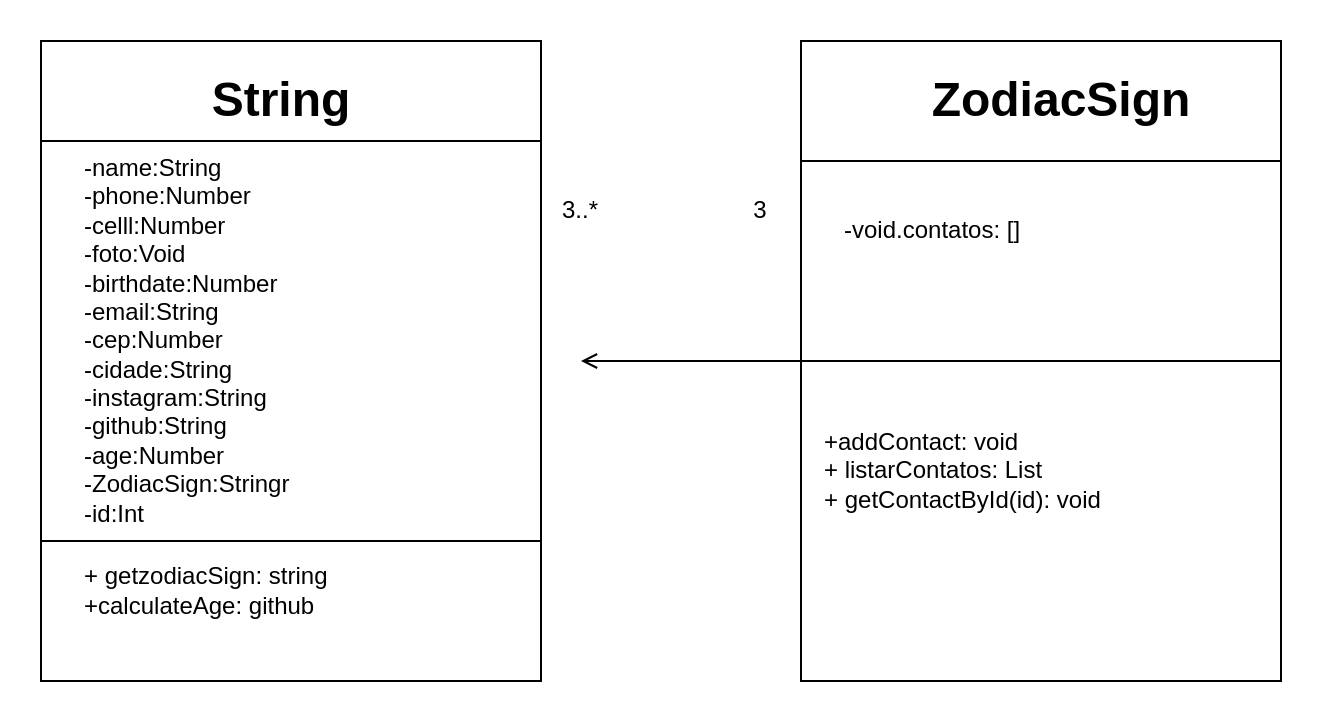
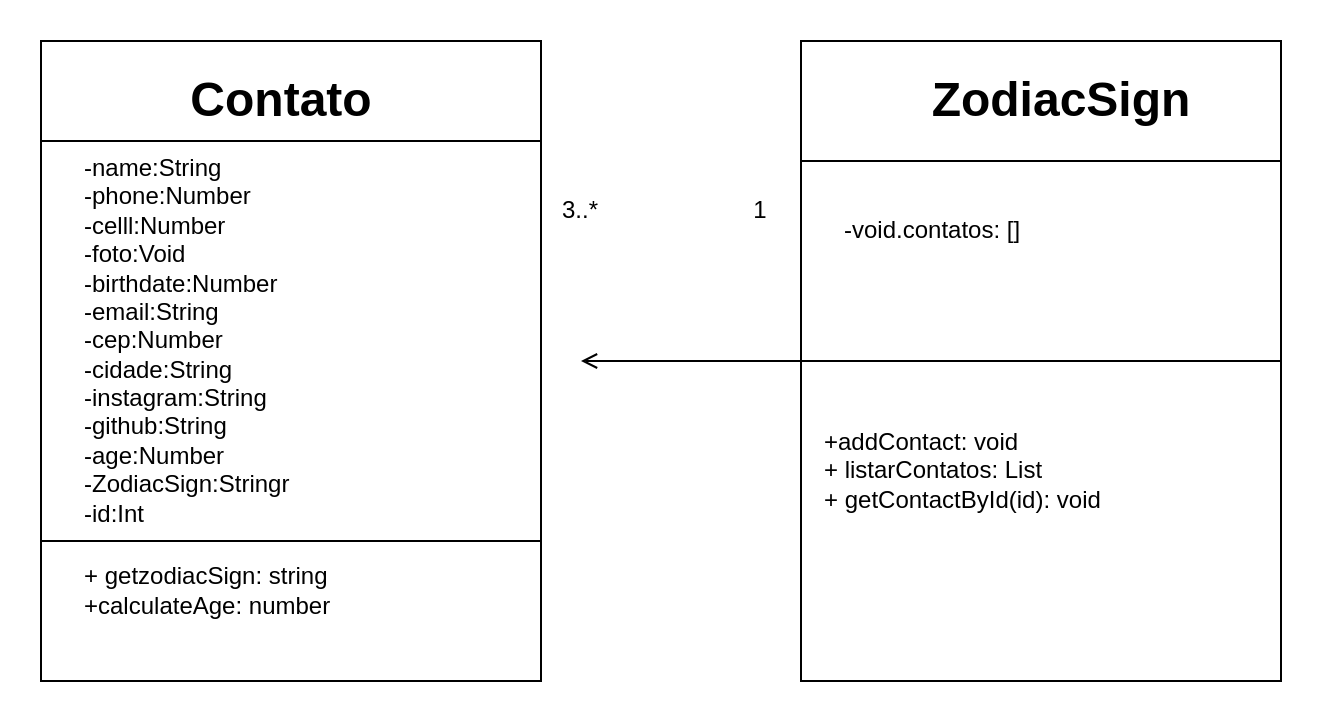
  <mxCell id="0" />
  <mxCell id="1" parent="0" />
  <mxCell id="2" style="edgeStyle=none;html=1;endArrow=open;endFill=0;" parent="1" source="3" edge="1"><mxGeometry relative="1" as="geometry"><mxPoint x="290" y="180" as="targetPoint" /></mxGeometry></mxCell>
  <mxCell id="3" value="" style="rounded=0;whiteSpace=wrap;html=1;" parent="1" vertex="1"><mxGeometry x="400" y="20" width="240" height="320" as="geometry" /></mxCell>
  <mxCell id="4" value="" style="rounded=0;whiteSpace=wrap;html=1;" parent="1" vertex="1"><mxGeometry x="20" y="20" width="250" height="320" as="geometry" /></mxCell>
- <mxCell id="5" value="+ getzodiacSign: string&lt;br&gt;+calculateAge: github" style="text;html=1;strokeColor=none;fillColor=none;align=left;verticalAlign=middle;whiteSpace=wrap;rounded=0;" parent="1" vertex="1"><mxGeometry x="40" y="270" width="210" height="50" as="geometry" /></mxCell>
+ <mxCell id="5" value="+ getzodiacSign: string&lt;br&gt;+calculateAge: number" style="text;html=1;strokeColor=none;fillColor=none;align=left;verticalAlign=middle;whiteSpace=wrap;rounded=0;" parent="1" vertex="1"><mxGeometry x="40" y="270" width="210" height="50" as="geometry" /></mxCell>
  <mxCell id="6" value="" style="rounded=0;whiteSpace=wrap;html=1;" parent="1" vertex="1"><mxGeometry x="20" y="70" width="250" height="200" as="geometry" /></mxCell>
  <mxCell id="7" value="" style="rounded=0;whiteSpace=wrap;html=1;" parent="1" vertex="1"><mxGeometry x="400" y="80" width="240" height="100" as="geometry" /></mxCell>
  <mxCell id="8" value="-name:String&lt;br&gt;-phone:Number&lt;br&gt;-celll:Number&lt;br&gt;-foto:Void&lt;br&gt;-birthdate:Number&lt;br&gt;-email:String&lt;br&gt;-cep:Number&lt;br&gt;-cidade:String&lt;br&gt;-instagram:String&lt;br&gt;-github:String&lt;br&gt;-age:Number&lt;br&gt;-ZodiacSign:Stringr&lt;br&gt;-id:Int" style="text;html=1;strokeColor=none;fillColor=none;align=left;verticalAlign=middle;whiteSpace=wrap;rounded=0;" parent="1" vertex="1"><mxGeometry x="40" y="70" width="180" height="200" as="geometry" /></mxCell>
  <mxCell id="9" value="-void.contatos: []" style="text;html=1;strokeColor=none;fillColor=none;align=left;verticalAlign=middle;whiteSpace=wrap;rounded=0;" parent="1" vertex="1"><mxGeometry x="420" y="100" width="170" height="30" as="geometry" /></mxCell>
  <mxCell id="10" value="&lt;span style=&quot;background-color: initial;&quot;&gt;+addContact: void&lt;/span&gt;&lt;br&gt;+&amp;nbsp;listarContatos: List&lt;br&gt;+&amp;nbsp;getContactById(id): void" style="text;html=1;strokeColor=none;fillColor=none;align=left;verticalAlign=middle;whiteSpace=wrap;rounded=0;" parent="1" vertex="1"><mxGeometry x="410" y="190" width="230" height="90" as="geometry" /></mxCell>
- <mxCell id="11" value="String" style="text;strokeColor=none;fillColor=none;html=1;fontSize=24;fontStyle=1;verticalAlign=middle;align=center;" parent="1" vertex="1"><mxGeometry x="90" y="30" width="100" height="40" as="geometry" /></mxCell>
+ <mxCell id="11" value="Contato" style="text;strokeColor=none;fillColor=none;html=1;fontSize=24;fontStyle=1;verticalAlign=middle;align=center;" parent="1" vertex="1"><mxGeometry x="90" y="30" width="100" height="40" as="geometry" /></mxCell>
  <mxCell id="12" value="ZodiacSign" style="text;strokeColor=none;fillColor=none;html=1;fontSize=24;fontStyle=1;verticalAlign=middle;align=center;" parent="1" vertex="1"><mxGeometry x="480" y="30" width="100" height="40" as="geometry" /></mxCell>
  <mxCell id="13" value="3..*" style="text;html=1;strokeColor=none;fillColor=none;align=center;verticalAlign=middle;whiteSpace=wrap;rounded=0;" parent="1" vertex="1"><mxGeometry x="260" y="90" width="60" height="30" as="geometry" /></mxCell>
- <mxCell id="14" value="3" style="text;html=1;strokeColor=none;fillColor=none;align=center;verticalAlign=middle;whiteSpace=wrap;rounded=0;" parent="1" vertex="1"><mxGeometry x="350" y="90" width="60" height="30" as="geometry" /></mxCell>
+ <mxCell id="14" value="1" style="text;html=1;strokeColor=none;fillColor=none;align=center;verticalAlign=middle;whiteSpace=wrap;rounded=0;" parent="1" vertex="1"><mxGeometry x="350" y="90" width="60" height="30" as="geometry" /></mxCell>
